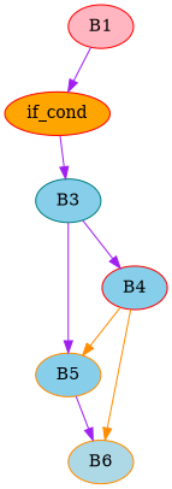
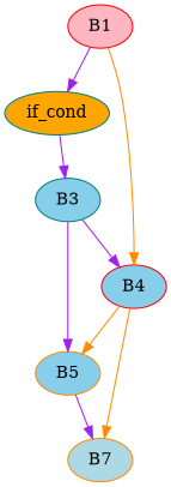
  strict digraph {
    node [color=red fillcolor=skyblue style=filled]
    edge [color=purple cond=true]
    B1 [entry=true fillcolor=lightpink]
-   if_cond [fillcolor=orange]
+   if_cond [color=teal fillcolor=orange]
    B4
    B3 [color=teal]
    B5 [color=darkorange]
-   B6 [color=darkorange fillcolor=lightblue]
+   B6 [color=darkorange fillcolor=lightblue label=B7]
    B1 -> if_cond
+   B1 -> B4 [color=darkorange cond=false]
    if_cond -> B3
    B4 -> B5 [color=darkorange cond=false]
    B4 -> B6 [color=darkorange cond=""]
    B3 -> B4 [cond=false]
    B3 -> B5
    B5 -> B6 [cond=""]
  }
